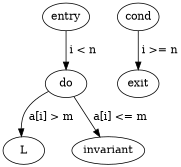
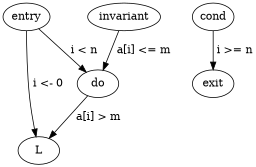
  digraph {
    nodesep=0.5
    rankdir=TB
    ranksep=0.5
    node [margin=0.05 shape=ellipse]
    entry
    L
    do
    cond
    exit
    invariant
+   entry -> L [label=" i <- 0"]
    entry -> do [label=" i < n"]
    do -> L [label=" a[i] > m"]
-   do -> invariant [label=" a[i] <= m"]
+   invariant -> do [label=" a[i] <= m"]
    cond -> exit [label=" i >= n"]
  }
